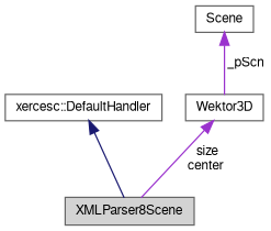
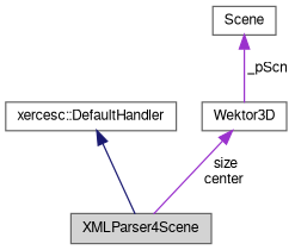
  digraph {
    node [color=gray40 fillcolor=white fontname=FreeSans fontsize=10 shape=record style=filled]
    edge [color=darkorchid3 dir=back fontname=FreeSans fontsize=10 labelfontname=FreeSans labelfontsize=10 style=solid]
-   n1 [fillcolor=lightgrey fontcolor=black height=0.2 label=XMLParser8Scene width=0.4]
+   n1 [fillcolor=lightgrey fontcolor=black height=0.2 label=XMLParser4Scene width=0.4]
    n2 [height=0.2 label="xercesc::DefaultHandler" width=0.4]
    n3 [height=0.2 label=Scene width=0.4]
    n4 [height=0.2 label=Wektor3D width=0.4]
    n2 -> n1 [color=midnightblue]
    n3 -> n4 [label=" _pScn"]
    n4 -> n1 [label=" size\ncenter"]
  }
